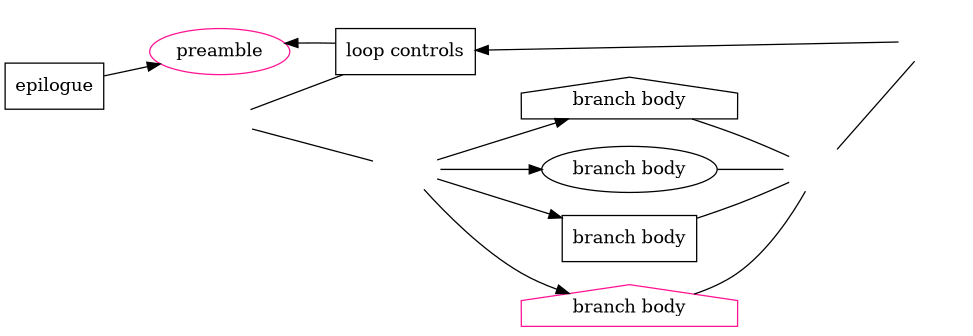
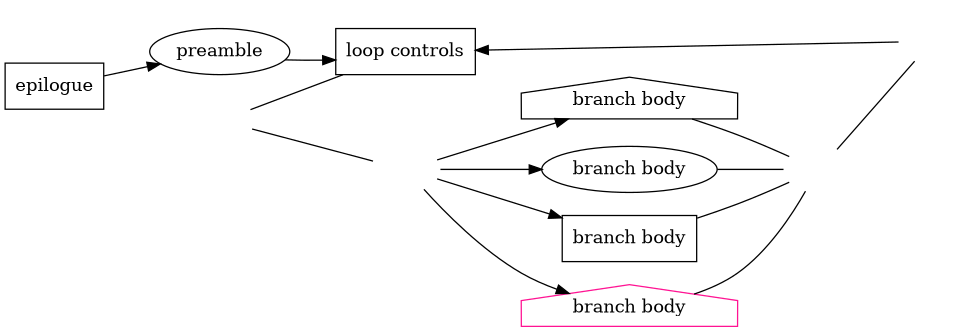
  digraph {
    rankdir=LR
    node [color=black]
-   n1 [color=deeppink label=preamble shape=ellipse]
+   n1 [label=preamble shape=ellipse]
    l [style=invis color=""]
    n3 [label=epilogue shape=box]
    k [style=invis color=""]
    n5 [label="loop controls" shape=box]
    n6 [label="branch body" shape=box]
    e [style=invis color=""]
    n8 [color=deeppink label="branch body" shape=house]
    n9 [label="branch body" shape=house]
    n10 [label="branch body" shape=ellipse]
    f [style=invis color=""]
    subgraph sub_1 {
      n1
      l
    }
    subgraph sub_2 {
      n3
      k
    }
    subgraph sub_3 {
      n5
      n6
      e
      n8
      n9
      n10
      f
    }
    l -> n1 [style=invis]
    n3 -> n1
    n3 -> k [style=invis]
    k -> n5 [dir=none]
    k -> f [dir=none]
-   n5 -> n1
+   n1 -> n5
    n5 -> l [dir=back]
    n6 -> e [dir=none]
    e -> l [dir=none]
    n8 -> e [dir=none]
    n9 -> e [dir=none]
    n10 -> e [dir=none]
    f -> n6
    f -> n8
    f -> n9
    f -> n10
  }
